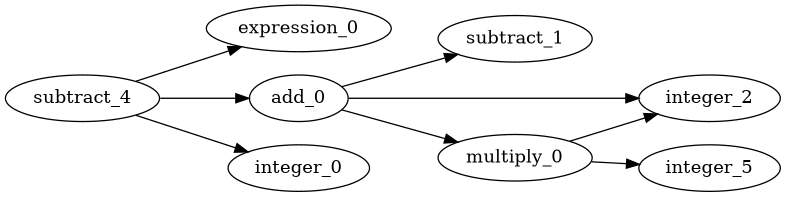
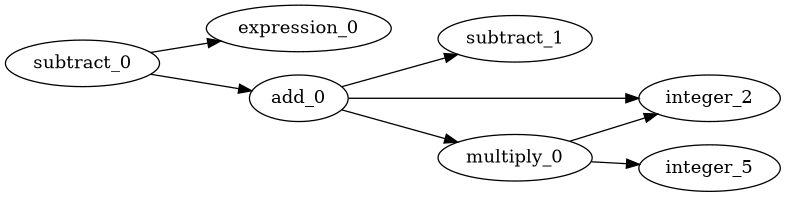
  digraph {
    rankdir=LR
-   subtract_0 [label=subtract_4]
+   subtract_0
    expression_0
    add_0
-   integer_0
    n5 [label=subtract_1]
    multiply_0
    integer_2
    n8 [label=integer_5]
    subtract_0 -> expression_0
    subtract_0 -> add_0
-   subtract_0 -> integer_0
    add_0 -> n5
    add_0 -> multiply_0
    add_0 -> integer_2
    multiply_0 -> integer_2
    multiply_0 -> n8
  }
